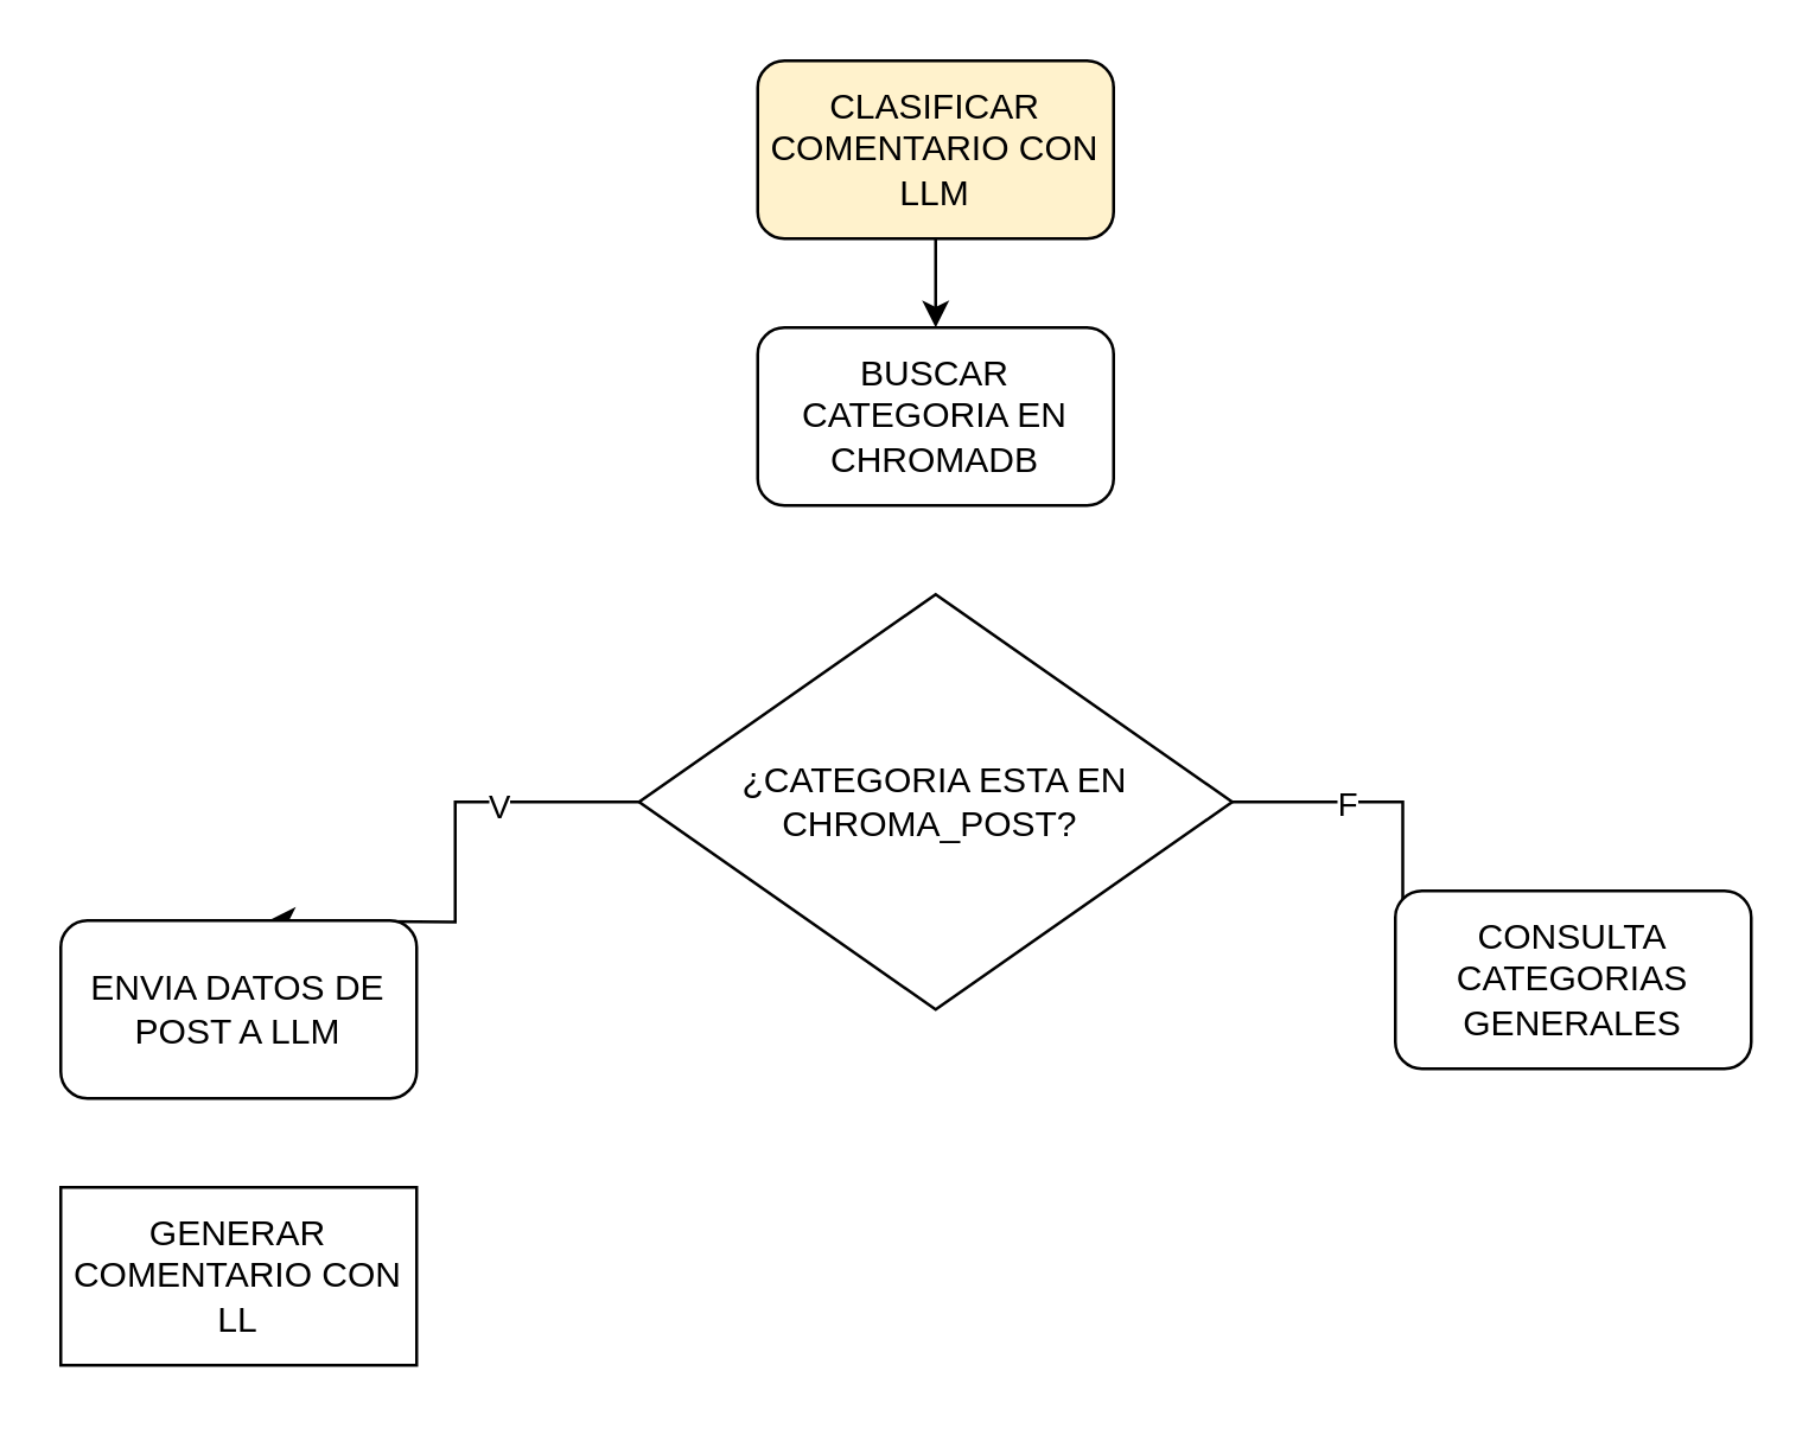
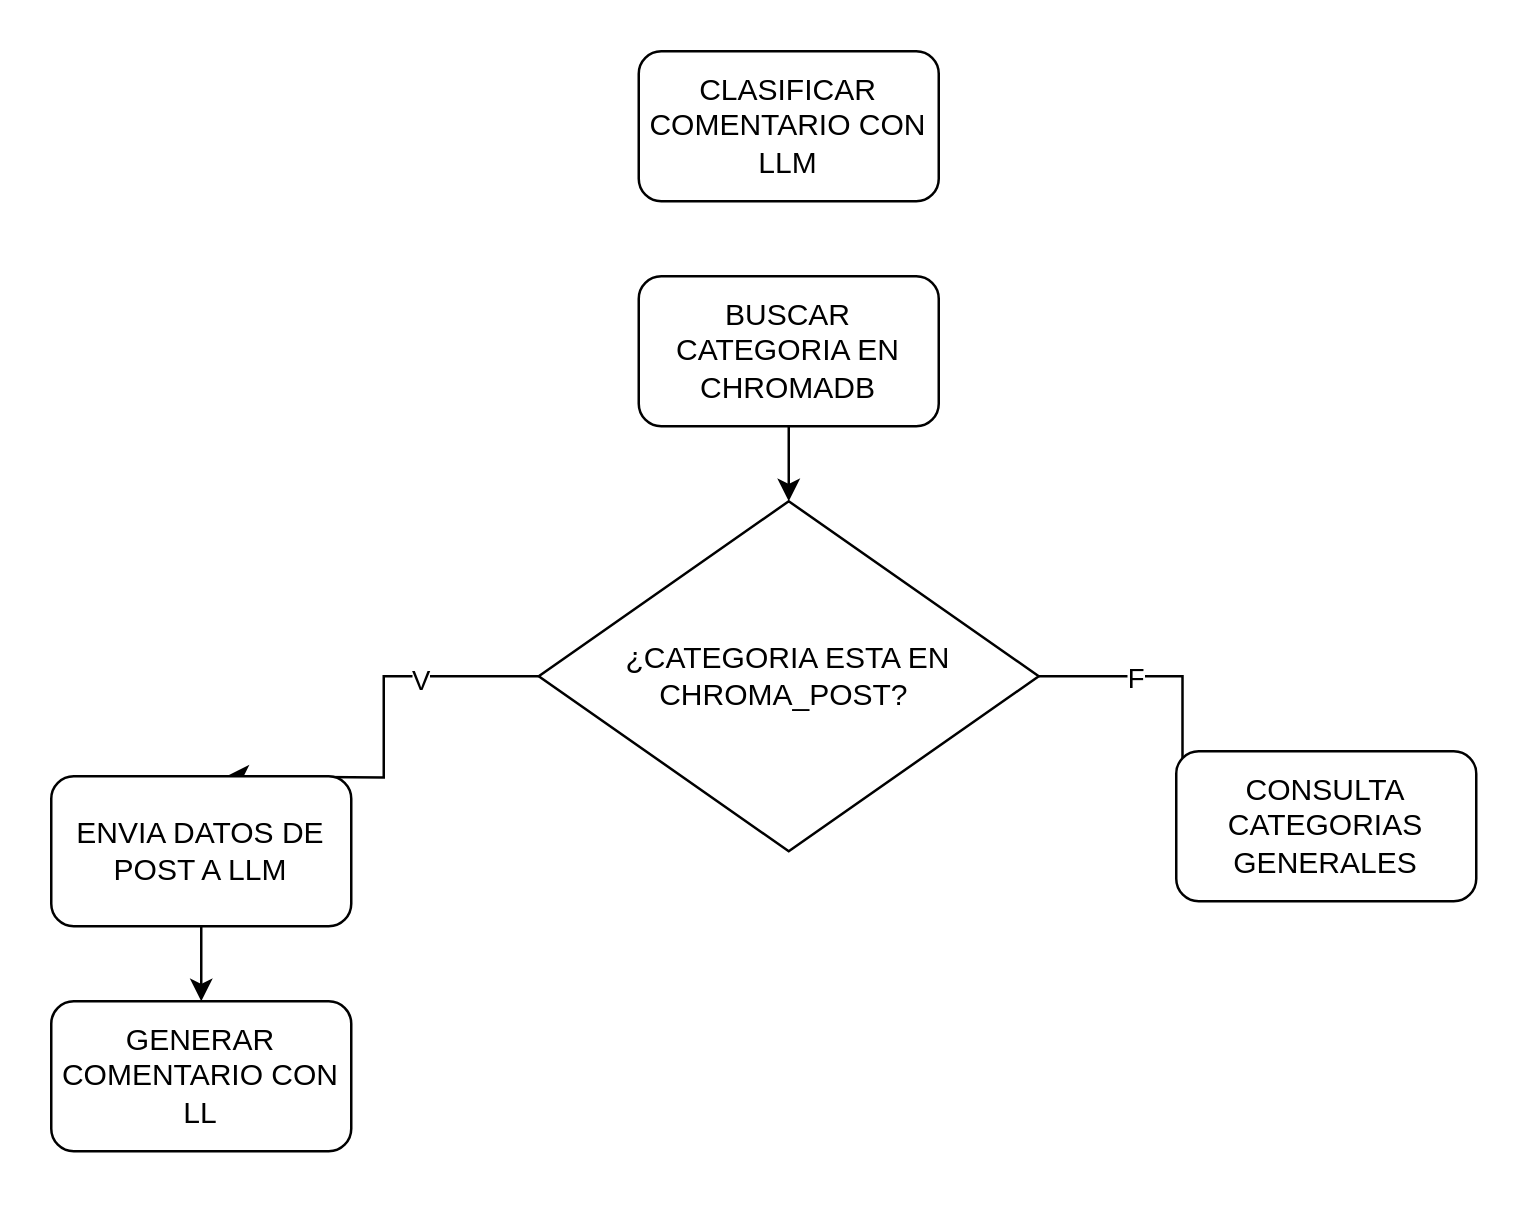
  <mxCell id="0" />
  <mxCell id="1" parent="0" />
- <mxCell id="2" style="edgeStyle=orthogonalEdgeStyle;rounded=0;orthogonalLoop=1;jettySize=auto;html=1;exitX=0.5;exitY=1;exitDx=0;exitDy=0;entryX=0.5;entryY=0;entryDx=0;entryDy=0;" edge="1" parent="1" source="3" target="14"><mxGeometry relative="1" as="geometry" /></mxCell>
- <mxCell id="3" value="CLASIFICAR COMENTARIO CON LLM" style="rounded=1;whiteSpace=wrap;html=1;fillColor=#fff2cc;" vertex="1" parent="1"><mxGeometry x="255" y="20" width="120" height="60" as="geometry" /></mxCell>
+ <mxCell id="3" value="CLASIFICAR COMENTARIO CON LLM" style="rounded=1;whiteSpace=wrap;html=1;" vertex="1" parent="1"><mxGeometry x="255" y="20" width="120" height="60" as="geometry" /></mxCell>
  <mxCell id="4" style="edgeStyle=orthogonalEdgeStyle;rounded=0;orthogonalLoop=1;jettySize=auto;html=1;exitX=0;exitY=0.5;exitDx=0;exitDy=0;" edge="1" parent="1" source="8"><mxGeometry relative="1" as="geometry"><mxPoint x="90" y="310" as="targetPoint" /></mxGeometry></mxCell>
  <mxCell id="5" value="V" style="edgeLabel;html=1;align=center;verticalAlign=middle;resizable=0;points=[];" vertex="1" connectable="0" parent="4"><mxGeometry x="-0.414" y="1" relative="1" as="geometry"><mxPoint as="offset" /></mxGeometry></mxCell>
  <mxCell id="6" style="edgeStyle=orthogonalEdgeStyle;rounded=0;orthogonalLoop=1;jettySize=auto;html=1;exitX=1;exitY=0.5;exitDx=0;exitDy=0;" edge="1" parent="1" source="8"><mxGeometry relative="1" as="geometry"><mxPoint x="530" y="320" as="targetPoint" /></mxGeometry></mxCell>
  <mxCell id="7" value="F" style="edgeLabel;html=1;align=center;verticalAlign=middle;resizable=0;points=[];" vertex="1" connectable="0" parent="6"><mxGeometry x="-0.539" relative="1" as="geometry"><mxPoint as="offset" /></mxGeometry></mxCell>
  <mxCell id="8" value="¿CATEGORIA ESTA EN CHROMA_POST?&amp;nbsp;" style="rhombus;whiteSpace=wrap;html=1;" vertex="1" parent="1"><mxGeometry x="215" y="200" width="200" height="140" as="geometry" /></mxCell>
+ <mxCell id="9" style="edgeStyle=orthogonalEdgeStyle;rounded=0;orthogonalLoop=1;jettySize=auto;html=1;exitX=0.5;exitY=1;exitDx=0;exitDy=0;entryX=0.5;entryY=0;entryDx=0;entryDy=0;" edge="1" parent="1" source="10" target="12"><mxGeometry relative="1" as="geometry" /></mxCell>
  <mxCell id="10" value="ENVIA DATOS DE POST A LLM" style="rounded=1;whiteSpace=wrap;html=1;" vertex="1" parent="1"><mxGeometry x="20" y="310" width="120" height="60" as="geometry" /></mxCell>
  <mxCell id="11" value="CONSULTA CATEGORIAS GENERALES" style="rounded=1;whiteSpace=wrap;html=1;" vertex="1" parent="1"><mxGeometry x="470" y="300" width="120" height="60" as="geometry" /></mxCell>
- <mxCell id="12" value="GENERAR COMENTARIO CON LL" style="whiteSpace=wrap;html=1;rounded=0;" vertex="1" parent="1"><mxGeometry x="20" y="400" width="120" height="60" as="geometry" /></mxCell>
+ <mxCell id="12" value="GENERAR COMENTARIO CON LL" style="rounded=1;whiteSpace=wrap;html=1;" vertex="1" parent="1"><mxGeometry x="20" y="400" width="120" height="60" as="geometry" /></mxCell>
+ <mxCell id="13" style="edgeStyle=orthogonalEdgeStyle;rounded=0;orthogonalLoop=1;jettySize=auto;html=1;exitX=0.5;exitY=1;exitDx=0;exitDy=0;entryX=0.5;entryY=0;entryDx=0;entryDy=0;" edge="1" parent="1" source="14" target="8"><mxGeometry relative="1" as="geometry" /></mxCell>
  <mxCell id="14" value="BUSCAR CATEGORIA EN CHROMADB" style="rounded=1;whiteSpace=wrap;html=1;" vertex="1" parent="1"><mxGeometry x="255" y="110" width="120" height="60" as="geometry" /></mxCell>
